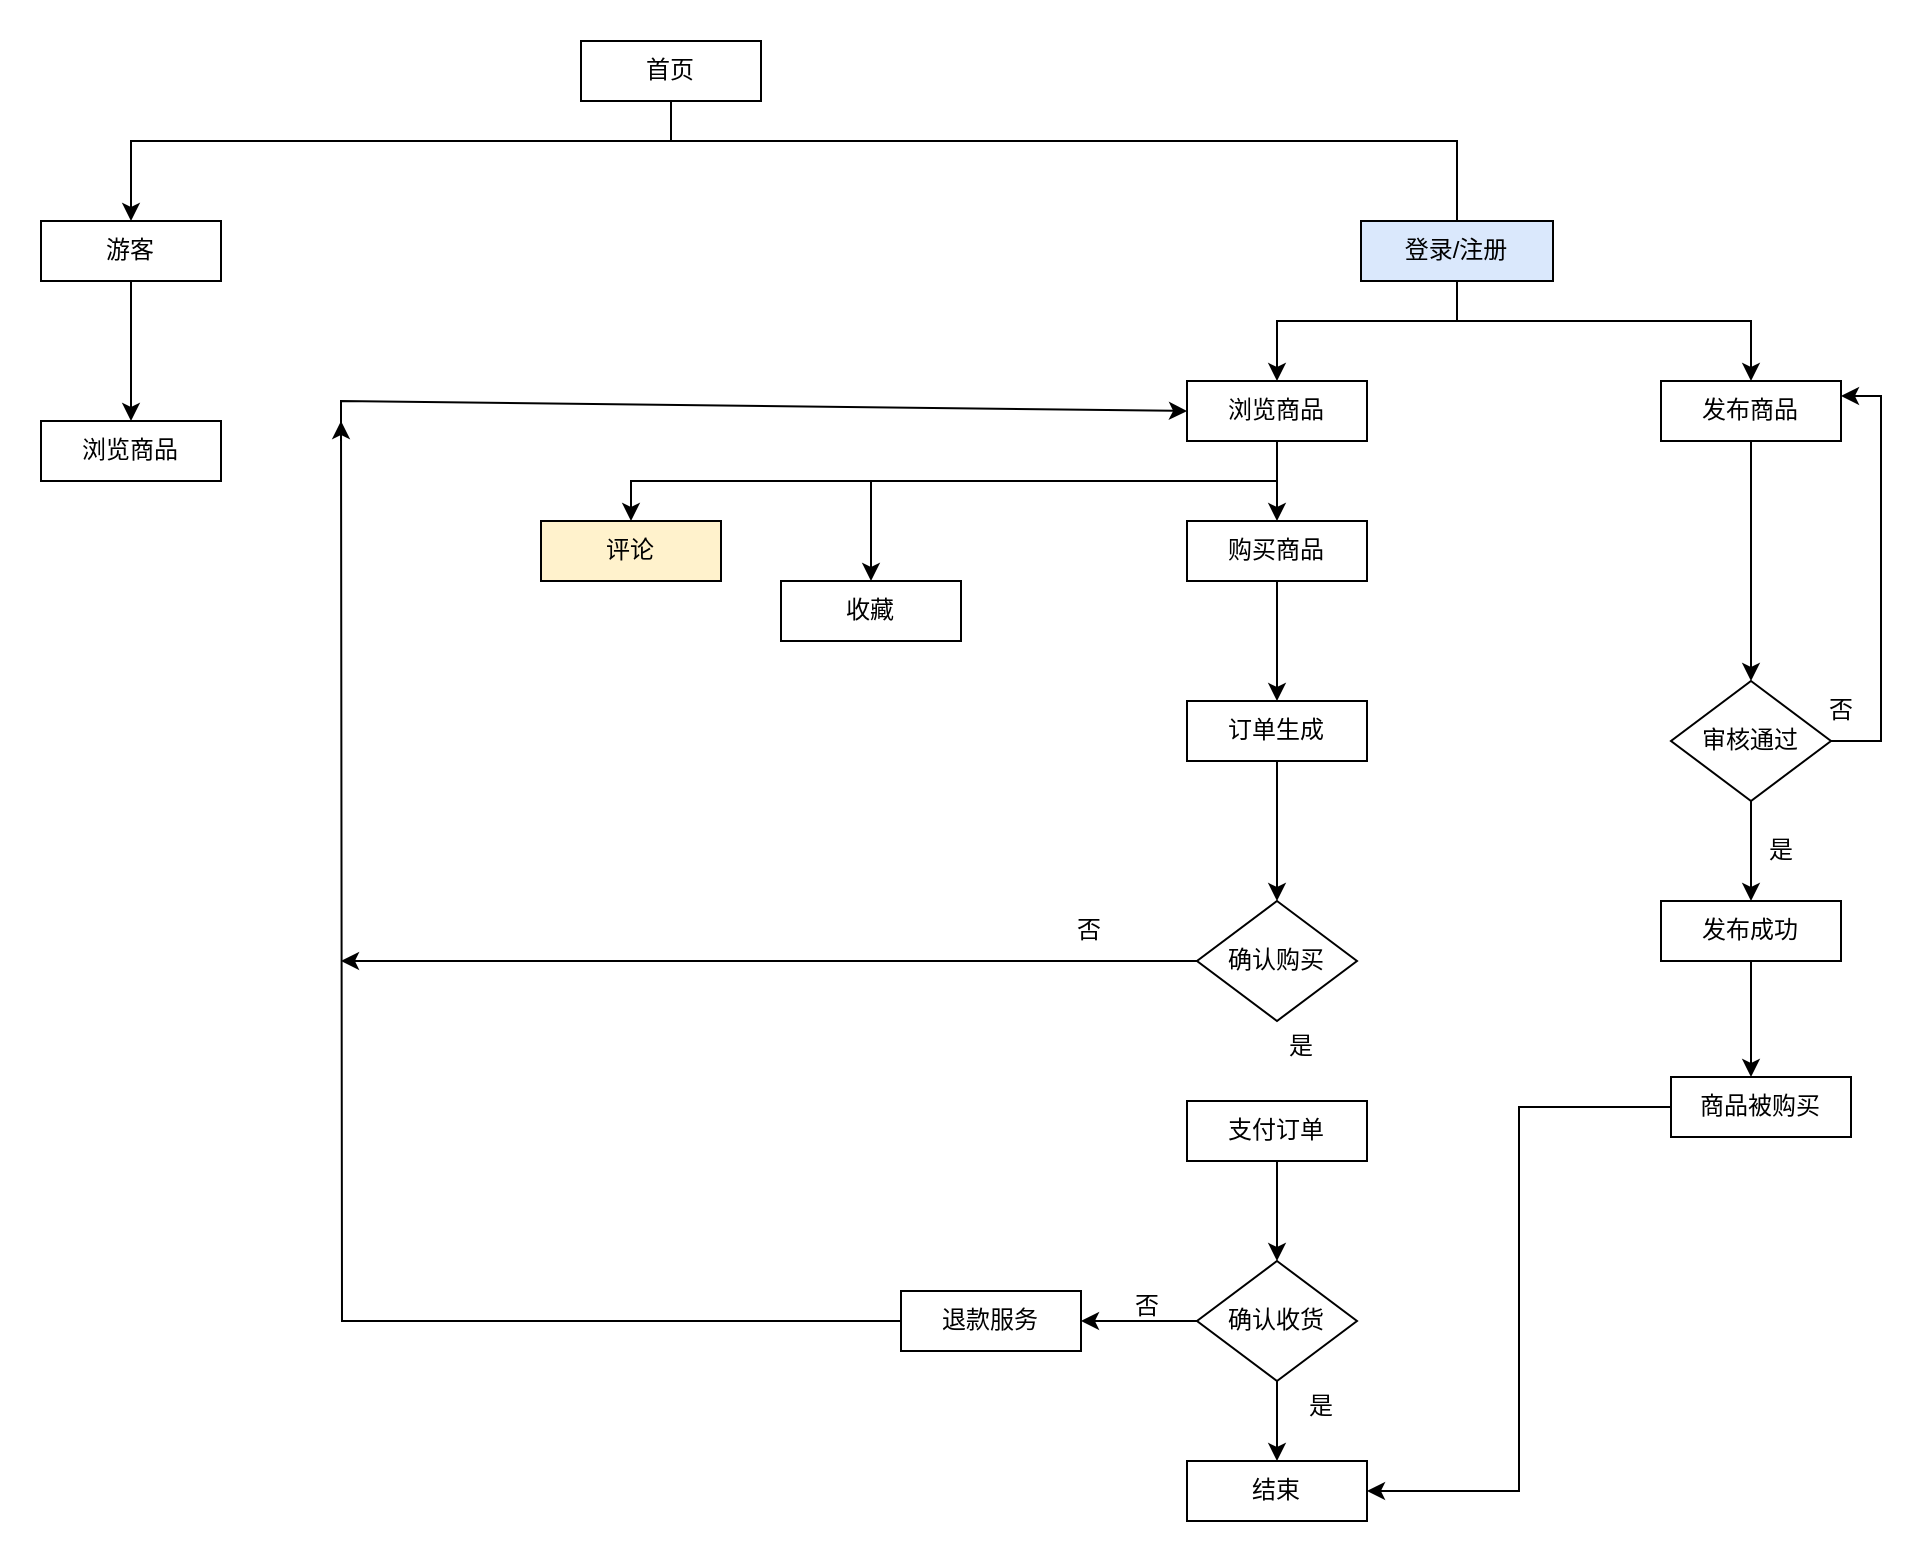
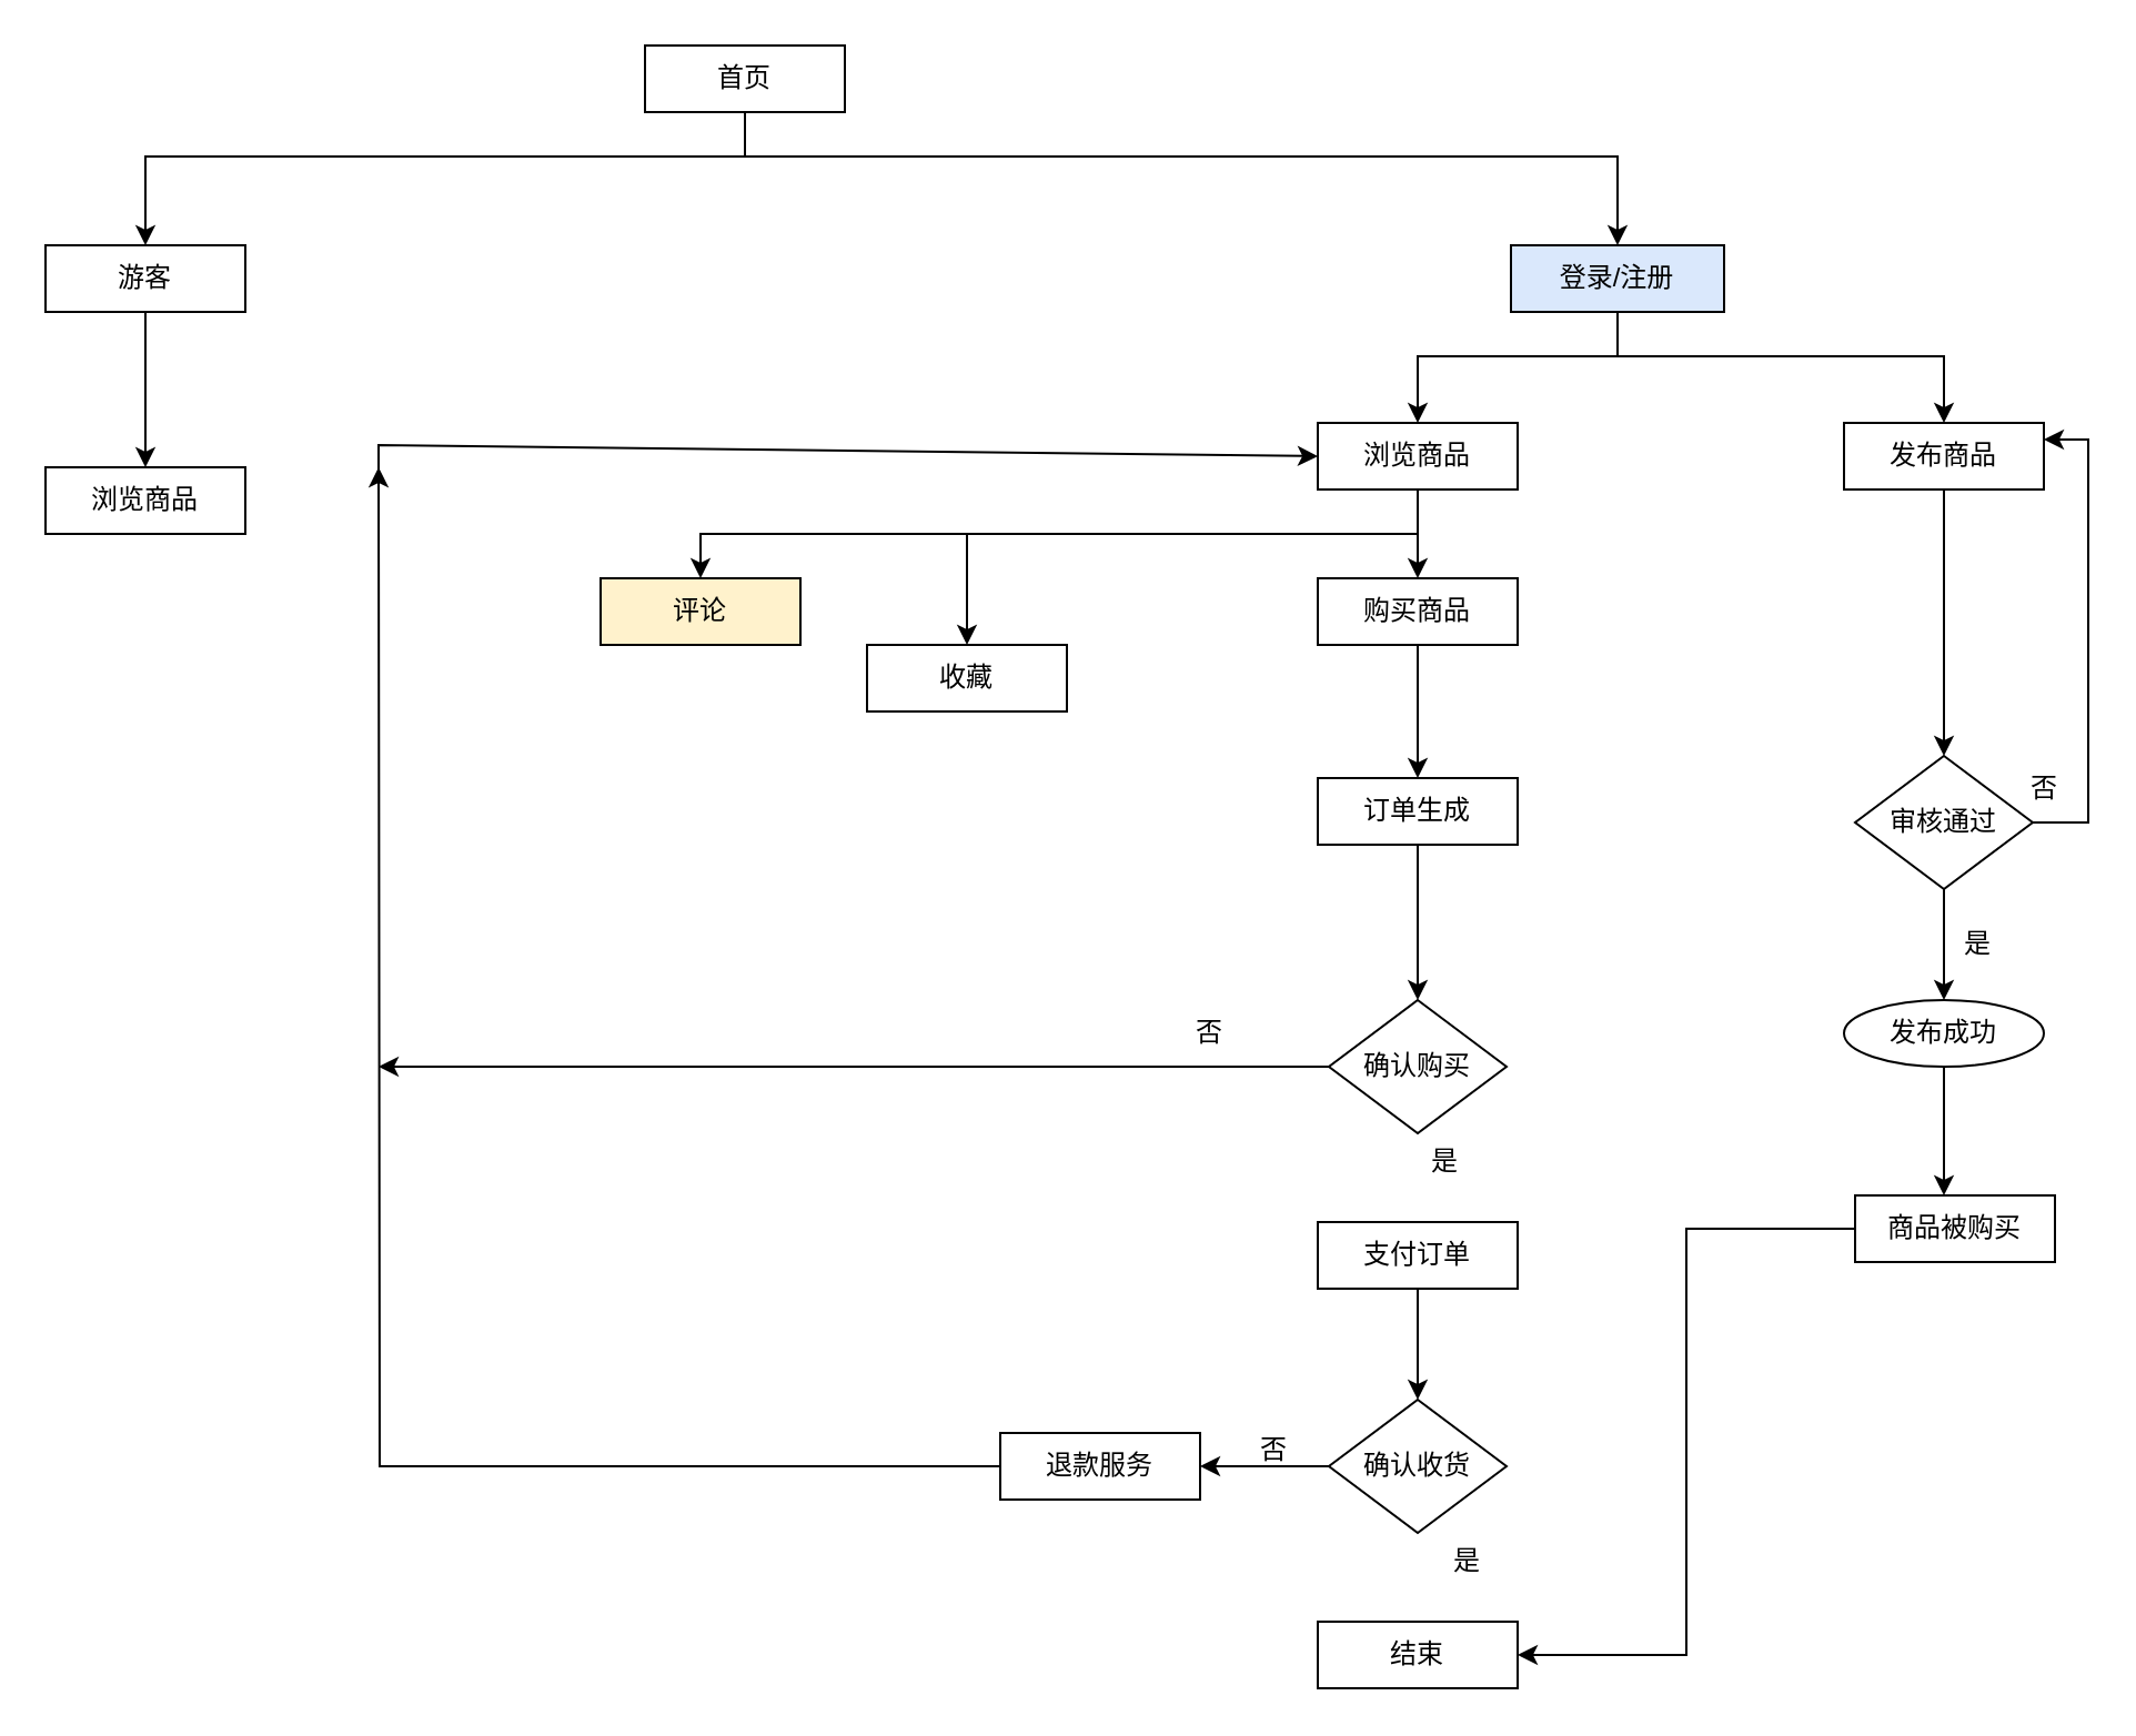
  <mxCell id="0" />
  <mxCell id="1" parent="0" />
  <mxCell id="2" style="edgeStyle=orthogonalEdgeStyle;rounded=0;orthogonalLoop=1;jettySize=auto;html=1;entryX=0.5;entryY=0;entryDx=0;entryDy=0;" parent="1" source="4" target="6" edge="1"><mxGeometry relative="1" as="geometry"><Array as="points"><mxPoint x="335" y="70" /><mxPoint x="65" y="70" /></Array></mxGeometry></mxCell>
- <mxCell id="3" style="edgeStyle=orthogonalEdgeStyle;rounded=0;orthogonalLoop=1;jettySize=auto;html=1;endArrow=none;" edge="1" parent="1" source="4" target="9"><mxGeometry relative="1" as="geometry"><Array as="points"><mxPoint x="335" y="70" /><mxPoint x="728" y="70" /></Array></mxGeometry></mxCell>
+ <mxCell id="3" style="edgeStyle=orthogonalEdgeStyle;rounded=0;orthogonalLoop=1;jettySize=auto;html=1;" edge="1" parent="1" source="4" target="9"><mxGeometry relative="1" as="geometry"><Array as="points"><mxPoint x="335" y="70" /><mxPoint x="728" y="70" /></Array></mxGeometry></mxCell>
  <mxCell id="4" value="首页" style="rounded=0;whiteSpace=wrap;html=1;" parent="1" vertex="1"><mxGeometry x="290" y="20" width="90" height="30" as="geometry" /></mxCell>
  <mxCell id="5" style="edgeStyle=orthogonalEdgeStyle;rounded=0;orthogonalLoop=1;jettySize=auto;html=1;entryX=0.5;entryY=0;entryDx=0;entryDy=0;" parent="1" source="6" target="19" edge="1"><mxGeometry relative="1" as="geometry" /></mxCell>
  <mxCell id="6" value="游客" style="rounded=0;whiteSpace=wrap;html=1;" parent="1" vertex="1"><mxGeometry x="20" y="110" width="90" height="30" as="geometry" /></mxCell>
  <mxCell id="7" style="edgeStyle=orthogonalEdgeStyle;rounded=0;orthogonalLoop=1;jettySize=auto;html=1;entryX=0.5;entryY=0;entryDx=0;entryDy=0;" edge="1" parent="1" source="9" target="13"><mxGeometry relative="1" as="geometry"><Array as="points"><mxPoint x="728" y="160" /><mxPoint x="638" y="160" /></Array></mxGeometry></mxCell>
  <mxCell id="8" style="edgeStyle=orthogonalEdgeStyle;rounded=0;orthogonalLoop=1;jettySize=auto;html=1;" edge="1" parent="1" source="9" target="15"><mxGeometry relative="1" as="geometry"><Array as="points"><mxPoint x="728" y="160" /><mxPoint x="875" y="160" /></Array></mxGeometry></mxCell>
  <mxCell id="9" value="登录/注册" style="rounded=0;whiteSpace=wrap;html=1;fillColor=#dae8fc;" parent="1" vertex="1"><mxGeometry x="680" y="110" width="96" height="30" as="geometry" /></mxCell>
  <mxCell id="10" style="edgeStyle=orthogonalEdgeStyle;rounded=0;orthogonalLoop=1;jettySize=auto;html=1;" parent="1" source="13" target="16" edge="1"><mxGeometry relative="1" as="geometry"><Array as="points"><mxPoint x="638" y="240" /><mxPoint x="315" y="240" /></Array></mxGeometry></mxCell>
  <mxCell id="11" style="edgeStyle=orthogonalEdgeStyle;rounded=0;orthogonalLoop=1;jettySize=auto;html=1;entryX=0.5;entryY=0;entryDx=0;entryDy=0;" parent="1" source="13" target="20" edge="1"><mxGeometry relative="1" as="geometry"><Array as="points"><mxPoint x="638" y="240" /><mxPoint x="435" y="240" /></Array></mxGeometry></mxCell>
  <mxCell id="12" style="edgeStyle=orthogonalEdgeStyle;rounded=0;orthogonalLoop=1;jettySize=auto;html=1;" parent="1" source="13" target="18" edge="1"><mxGeometry relative="1" as="geometry" /></mxCell>
  <mxCell id="13" value="浏览商品" style="rounded=0;whiteSpace=wrap;html=1;" parent="1" vertex="1"><mxGeometry x="593" y="190" width="90" height="30" as="geometry" /></mxCell>
  <mxCell id="14" style="edgeStyle=orthogonalEdgeStyle;rounded=0;orthogonalLoop=1;jettySize=auto;html=1;entryX=0.5;entryY=0;entryDx=0;entryDy=0;" parent="1" source="15" target="23" edge="1"><mxGeometry relative="1" as="geometry" /></mxCell>
  <mxCell id="15" value="发布商品" style="rounded=0;whiteSpace=wrap;html=1;" parent="1" vertex="1"><mxGeometry x="830" y="190" width="90" height="30" as="geometry" /></mxCell>
  <mxCell id="16" value="评论" style="rounded=0;whiteSpace=wrap;html=1;fillColor=#fff2cc;" parent="1" vertex="1"><mxGeometry x="270" y="260" width="90" height="30" as="geometry" /></mxCell>
  <mxCell id="17" style="edgeStyle=orthogonalEdgeStyle;rounded=0;orthogonalLoop=1;jettySize=auto;html=1;entryX=0.5;entryY=0;entryDx=0;entryDy=0;" parent="1" source="18" target="31" edge="1"><mxGeometry relative="1" as="geometry" /></mxCell>
  <mxCell id="18" value="购买商品" style="rounded=0;whiteSpace=wrap;html=1;" parent="1" vertex="1"><mxGeometry x="593" y="260" width="90" height="30" as="geometry" /></mxCell>
  <mxCell id="19" value="浏览商品" style="rounded=0;whiteSpace=wrap;html=1;" parent="1" vertex="1"><mxGeometry x="20" y="210" width="90" height="30" as="geometry" /></mxCell>
  <mxCell id="20" value="收藏" style="rounded=0;whiteSpace=wrap;html=1;" parent="1" vertex="1"><mxGeometry x="390" y="290" width="90" height="30" as="geometry" /></mxCell>
  <mxCell id="21" style="edgeStyle=orthogonalEdgeStyle;rounded=0;orthogonalLoop=1;jettySize=auto;html=1;entryX=0.5;entryY=0;entryDx=0;entryDy=0;" parent="1" source="23" target="25" edge="1"><mxGeometry relative="1" as="geometry" /></mxCell>
  <mxCell id="22" style="edgeStyle=orthogonalEdgeStyle;rounded=0;orthogonalLoop=1;jettySize=auto;html=1;entryX=1;entryY=0.25;entryDx=0;entryDy=0;" edge="1" parent="1" source="23" target="15"><mxGeometry relative="1" as="geometry"><Array as="points"><mxPoint x="940" y="370" /><mxPoint x="940" y="198" /></Array></mxGeometry></mxCell>
  <mxCell id="23" value="审核通过" style="rhombus;whiteSpace=wrap;html=1;" parent="1" vertex="1"><mxGeometry x="835" y="340" width="80" height="60" as="geometry" /></mxCell>
  <mxCell id="24" value="" style="edgeStyle=orthogonalEdgeStyle;rounded=0;orthogonalLoop=1;jettySize=auto;html=1;" parent="1" source="25" edge="1"><mxGeometry relative="1" as="geometry"><mxPoint x="875" y="538" as="targetPoint" /></mxGeometry></mxCell>
- <mxCell id="25" value="发布成功" style="rounded=0;whiteSpace=wrap;html=1;" parent="1" vertex="1"><mxGeometry x="830" y="450" width="90" height="30" as="geometry" /></mxCell>
+ <mxCell id="25" value="发布成功" style="ellipse;whiteSpace=wrap;html=1;" parent="1" vertex="1"><mxGeometry x="830" y="450" width="90" height="30" as="geometry" /></mxCell>
  <mxCell id="26" value="是" style="text;html=1;align=center;verticalAlign=middle;resizable=0;points=[];autosize=1;strokeColor=none;fillColor=none;" parent="1" vertex="1"><mxGeometry x="870" y="410" width="40" height="30" as="geometry" /></mxCell>
  <mxCell id="27" value="否" style="text;html=1;align=center;verticalAlign=middle;resizable=0;points=[];autosize=1;strokeColor=none;fillColor=none;" parent="1" vertex="1"><mxGeometry x="900" y="340" width="40" height="30" as="geometry" /></mxCell>
  <mxCell id="28" style="edgeStyle=orthogonalEdgeStyle;rounded=0;orthogonalLoop=1;jettySize=auto;html=1;" parent="1" source="29" edge="1"><mxGeometry relative="1" as="geometry"><mxPoint x="170" y="480" as="targetPoint" /></mxGeometry></mxCell>
  <mxCell id="29" value="确认购买" style="rhombus;whiteSpace=wrap;html=1;" parent="1" vertex="1"><mxGeometry x="598" y="450" width="80" height="60" as="geometry" /></mxCell>
  <mxCell id="30" style="edgeStyle=orthogonalEdgeStyle;rounded=0;orthogonalLoop=1;jettySize=auto;html=1;entryX=0.5;entryY=0;entryDx=0;entryDy=0;" parent="1" source="31" target="29" edge="1"><mxGeometry relative="1" as="geometry" /></mxCell>
  <mxCell id="31" value="订单生成" style="rounded=0;whiteSpace=wrap;html=1;" parent="1" vertex="1"><mxGeometry x="593" y="350" width="90" height="30" as="geometry" /></mxCell>
  <mxCell id="32" value="" style="edgeStyle=orthogonalEdgeStyle;rounded=0;orthogonalLoop=1;jettySize=auto;html=1;" parent="1" source="33" target="38" edge="1"><mxGeometry relative="1" as="geometry" /></mxCell>
  <mxCell id="33" value="支付订单" style="rounded=0;whiteSpace=wrap;html=1;" parent="1" vertex="1"><mxGeometry x="593" y="550" width="90" height="30" as="geometry" /></mxCell>
  <mxCell id="34" value="是" style="text;html=1;align=center;verticalAlign=middle;resizable=0;points=[];autosize=1;strokeColor=none;fillColor=none;" parent="1" vertex="1"><mxGeometry x="630" y="508" width="40" height="30" as="geometry" /></mxCell>
  <mxCell id="35" value="否" style="text;html=1;align=center;verticalAlign=middle;resizable=0;points=[];autosize=1;strokeColor=none;fillColor=none;" parent="1" vertex="1"><mxGeometry x="524" y="450" width="40" height="30" as="geometry" /></mxCell>
- <mxCell id="36" style="edgeStyle=orthogonalEdgeStyle;rounded=0;orthogonalLoop=1;jettySize=auto;html=1;entryX=0.5;entryY=0;entryDx=0;entryDy=0;" parent="1" source="38" target="39" edge="1"><mxGeometry relative="1" as="geometry" /></mxCell>
  <mxCell id="37" value="" style="edgeStyle=orthogonalEdgeStyle;rounded=0;orthogonalLoop=1;jettySize=auto;html=1;" parent="1" source="38" target="42" edge="1"><mxGeometry relative="1" as="geometry" /></mxCell>
  <mxCell id="38" value="确认收货" style="rhombus;whiteSpace=wrap;html=1;" parent="1" vertex="1"><mxGeometry x="598" y="630" width="80" height="60" as="geometry" /></mxCell>
  <mxCell id="39" value="结束" style="rounded=0;whiteSpace=wrap;html=1;" parent="1" vertex="1"><mxGeometry x="593" y="730" width="90" height="30" as="geometry" /></mxCell>
  <mxCell id="40" value="是" style="text;html=1;align=center;verticalAlign=middle;resizable=0;points=[];autosize=1;strokeColor=none;fillColor=none;" parent="1" vertex="1"><mxGeometry x="640" y="688" width="40" height="30" as="geometry" /></mxCell>
  <mxCell id="41" style="edgeStyle=orthogonalEdgeStyle;rounded=0;orthogonalLoop=1;jettySize=auto;html=1;" parent="1" source="42" edge="1"><mxGeometry relative="1" as="geometry"><mxPoint x="170" y="210" as="targetPoint" /></mxGeometry></mxCell>
  <mxCell id="42" value="退款服务" style="rounded=0;whiteSpace=wrap;html=1;" parent="1" vertex="1"><mxGeometry x="450" y="645" width="90" height="30" as="geometry" /></mxCell>
  <mxCell id="43" value="否" style="text;html=1;align=center;verticalAlign=middle;resizable=0;points=[];autosize=1;strokeColor=none;fillColor=none;" parent="1" vertex="1"><mxGeometry x="553" y="638" width="40" height="30" as="geometry" /></mxCell>
  <mxCell id="44" style="edgeStyle=orthogonalEdgeStyle;rounded=0;orthogonalLoop=1;jettySize=auto;html=1;entryX=1;entryY=0.5;entryDx=0;entryDy=0;" parent="1" source="45" target="39" edge="1"><mxGeometry relative="1" as="geometry" /></mxCell>
  <mxCell id="45" value="商品被购买" style="rounded=0;whiteSpace=wrap;html=1;" parent="1" vertex="1"><mxGeometry x="835" y="538" width="90" height="30" as="geometry" /></mxCell>
  <mxCell id="46" value="" style="endArrow=classic;html=1;rounded=0;entryX=0;entryY=0.5;entryDx=0;entryDy=0;" parent="1" target="13" edge="1"><mxGeometry width="50" height="50" relative="1" as="geometry"><mxPoint x="170" y="220" as="sourcePoint" /><mxPoint x="220" y="170" as="targetPoint" /><Array as="points"><mxPoint x="170" y="200" /></Array></mxGeometry></mxCell>
